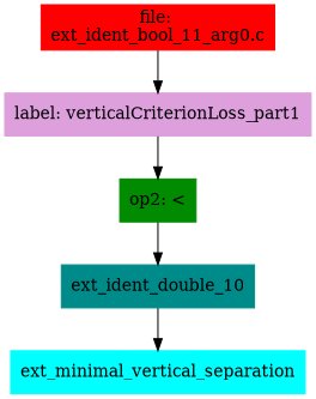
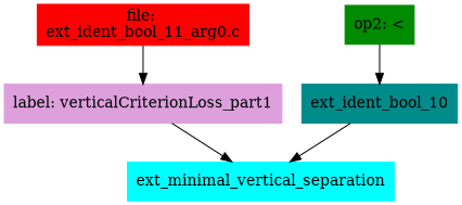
  digraph {
    node [shape=box style=filled]
    n1 [color=red label="file: \next_ident_bool_11_arg0.c"]
    n2 [color=plum label="label: verticalCriterionLoss_part1"]
    n3 [color=green4 label="op2: <"]
-   n4 [color=cyan4 label=ext_ident_double_10]
+   n4 [color=cyan4 label=ext_ident_bool_10]
    n5 [color=cyan1 label=ext_minimal_vertical_separation]
    n1 -> n2
-   n2 -> n3
+   n2 -> n5
    n3 -> n4
    n4 -> n5
  }
